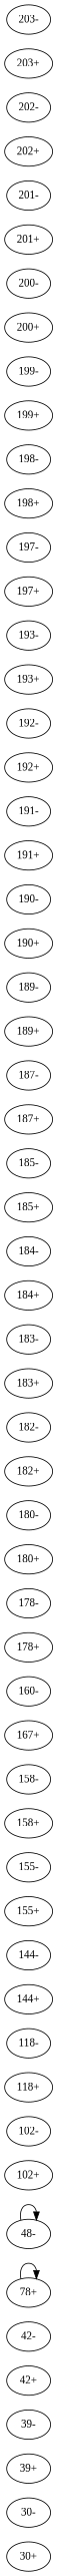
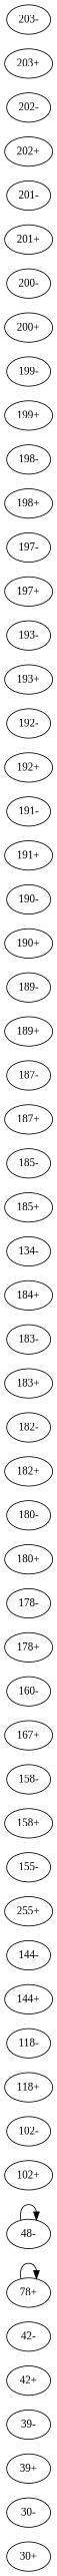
  digraph {
    fontname="Liberation Serif"
    k=41
    rankdir=LR
    node [C=619 fontname="Liberation Serif" l=96]
    edge [d=-39 fontname="Liberation Serif"]
    "30+"
    "30-"
    "39+" [C=787 l=107]
    "39-" [C=787 l=107]
    "42+" [C=1022 l=152]
    "42-" [C=1022 l=152]
    n7 [C=55 l=41 label="78+"]
    "48-" [C=55 l=41]
    "102+" [C=81122 l=4885]
    "102-" [C=81122 l=4885]
    "118+" [C=42692 l=2556]
    "118-" [C=42692 l=2556]
    "144+" [C=6003 l=459]
    "144-" [C=6003 l=459]
-   "155+" [C=2275 l=269]
+   "155+" [C=2275 l=269 label="255+"]
    "155-" [C=2275 l=269]
    "158+" [C=1500 l=249]
    "158-" [C=1500 l=249]
    n19 [C=119557 l=7750 label="167+"]
    "160-" [C=119557 l=7750]
    "178+" [C=121737 l=7356]
    "178-" [C=121737 l=7356]
    "180+" [C=25733 l=1873]
    "180-" [C=25733 l=1873]
    "182+" [C=169002 l=10958]
    "182-" [C=169002 l=10958]
    "183+" [C=74390 l=5103]
    "183-" [C=74390 l=5103]
    "184+" [C=30767 l=2288]
-   "184-" [C=30767 l=2288]
+   "184-" [C=30767 l=2288 label="134-"]
    "185+" [C=41366 l=2537]
    "185-" [C=41366 l=2537]
    "187+" [C=41930 l=2607]
    "187-" [C=41930 l=2607]
    "189+" [C=422205 l=25373]
    "189-" [C=422205 l=25373]
    "190+" [C=336610 l=21042]
    "190-" [C=336610 l=21042]
    "191+" [C=46040 l=3075]
    "191-" [C=46040 l=3075]
    "192+" [C=71825 l=3944]
    "192-" [C=71825 l=3944]
    "193+" [C=41896 l=2255]
    "193-" [C=41896 l=2255]
    "197+" [C=129113 l=8561]
    "197-" [C=129113 l=8561]
    "198+" [C=139763 l=8792]
    "198-" [C=139763 l=8792]
    "199+" [C=200276 l=11532]
    "199-" [C=200276 l=11532]
    "200+" [C=788543 l=51051]
    "200-" [C=788543 l=51051]
    "201+" [C=71192 l=4705]
    "201-" [C=71192 l=4705]
    "202+" [C=256220 l=16463]
    "202-" [C=256220 l=16463]
    "203+" [C=61050 l=4039]
    "203-" [C=61050 l=4039]
    n7 -> n7
    "48-" -> "48-"
  }
